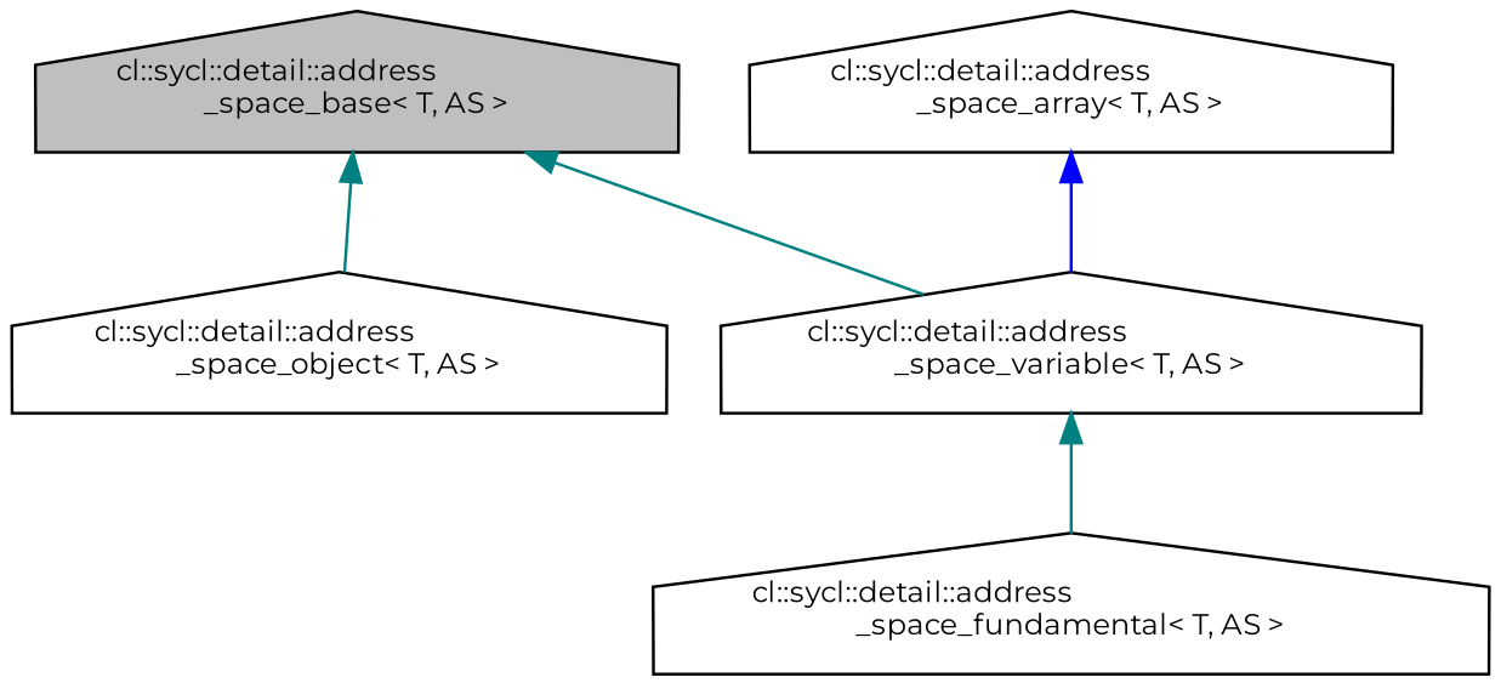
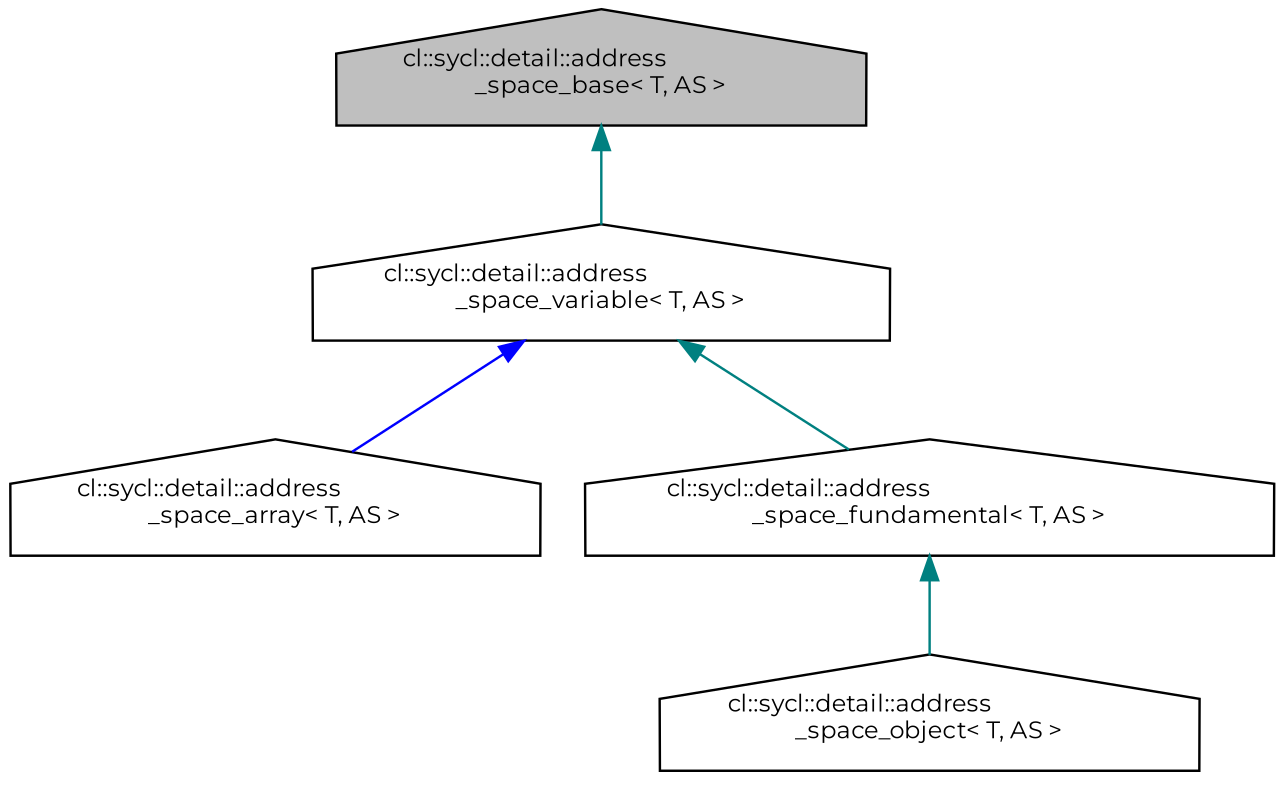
  digraph {
    fontname=Montserrat
    rankdir=TB
    node [color=black fontname=Montserrat fontsize=10 shape=house]
    edge [color=teal dir=back fontname=Montserrat fontsize=10 labelfontname=Helvetica labelfontsize=10 style=solid]
    n1 [fillcolor=grey75 fontcolor=black height=0.2 label="cl::sycl::detail::address\l_space_base\< T, AS \>" style=filled width=0.4]
    n2 [height=0.2 label="cl::sycl::detail::address\l_space_object\< T, AS \>" width=0.4]
    n3 [height=0.2 label="cl::sycl::detail::address\l_space_variable\< T, AS \>" width=0.4]
    n4 [height=0.2 label="cl::sycl::detail::address\l_space_array\< T, AS \>" width=0.4]
    n5 [height=0.2 label="cl::sycl::detail::address\l_space_fundamental\< T, AS \>" width=0.4]
-   n1 -> n2
+   n5 -> n2
    n1 -> n3
-   n4 -> n3 [color=blue]
+   n3 -> n4 [color=blue]
    n3 -> n5
  }
